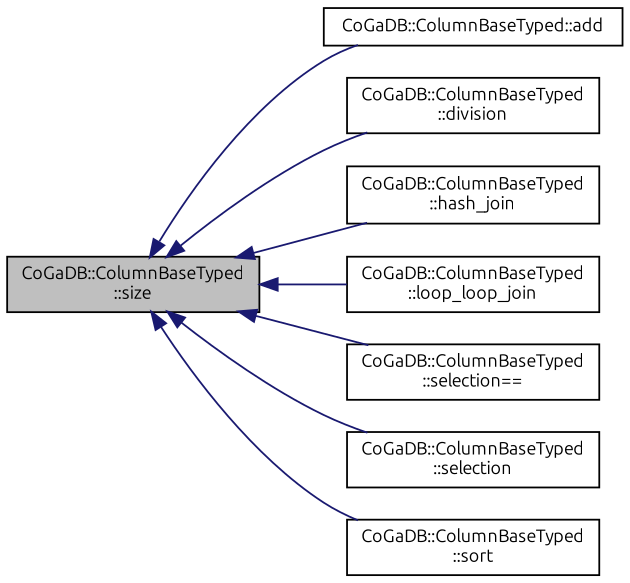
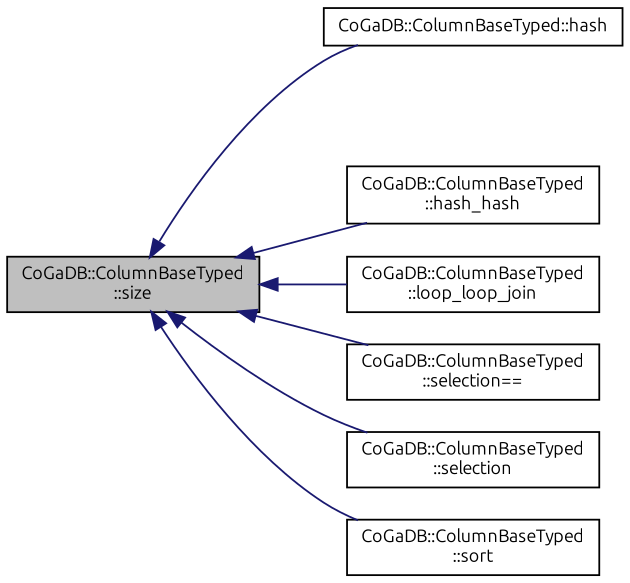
  digraph {
    fontname=Ubuntu
    rankdir=LR
    node [color=black fillcolor=white fontname=Ubuntu fontsize=10 shape=record style=filled]
    edge [color=midnightblue dir=back fontname=Ubuntu fontsize=10 labelfontname=Helvetica labelfontsize=10 style=solid]
    n1 [fillcolor=grey75 fontcolor=black height=0.2 label="CoGaDB::ColumnBaseTyped\l::size" width=0.4]
-   n2 [height=0.2 label="CoGaDB::ColumnBaseTyped::add" width=0.4]
-   n3 [height=0.2 label="CoGaDB::ColumnBaseTyped\l::division" width=0.4]
-   n4 [height=0.2 label="CoGaDB::ColumnBaseTyped\l::hash_join" width=0.4]
+   n2 [height=0.2 label="CoGaDB::ColumnBaseTyped::hash" width=0.4]
+   n4 [height=0.2 label="CoGaDB::ColumnBaseTyped\l::hash_hash" width=0.4]
    n5 [height=0.2 label="CoGaDB::ColumnBaseTyped\l::loop_loop_join" width=0.4]
    n6 [height=0.2 label="CoGaDB::ColumnBaseTyped\l::selection==" width=0.4]
    n7 [height=0.2 label="CoGaDB::ColumnBaseTyped\l::selection" width=0.4]
    n8 [height=0.2 label="CoGaDB::ColumnBaseTyped\l::sort" width=0.4]
    n1 -> n2
-   n1 -> n3
    n1 -> n4
    n1 -> n5
    n1 -> n6
    n1 -> n7
    n1 -> n8
  }
